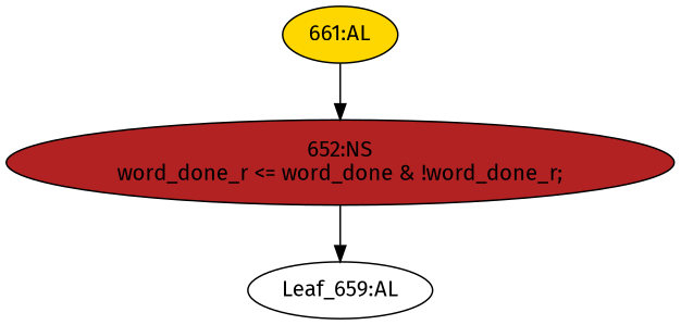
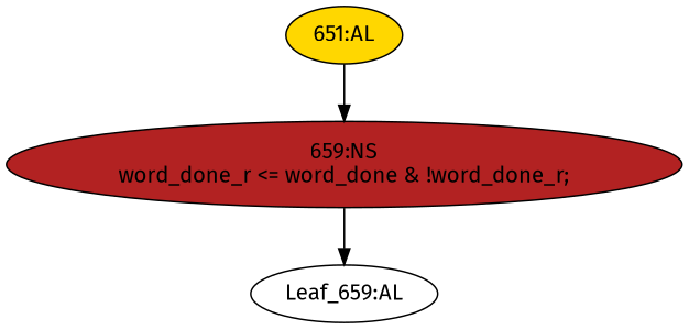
  strict digraph {
    fontname="Fira Sans"
    node [fontname="Fira Sans" style=filled]
    edge [cond="[]" fontname="Fira Sans" lineno=None]
-   n1 [ast="<pyverilog.vparser.ast.Always object at 0x7fa020e2fa50>" clk_sens=True fillcolor=gold label="661:AL" sens="['clk']" statements="[]" typ=Always use_var="['word_done', 'word_done_r']"]
-   n2 [ast="<pyverilog.vparser.ast.NonblockingSubstitution object at 0x7fa020e2fb50>" fillcolor=firebrick label="652:NS\nword_done_r <= word_done & !word_done_r;" statements="[<pyverilog.vparser.ast.NonblockingSubstitution object at 0x7fa020e2fb50>]" typ=NonblockingSubstitution]
+   n1 [ast="<pyverilog.vparser.ast.Always object at 0x7fa020e2fa50>" clk_sens=True fillcolor=gold label="651:AL" sens="['clk']" statements="[]" typ=Always use_var="['word_done', 'word_done_r']"]
+   n2 [ast="<pyverilog.vparser.ast.NonblockingSubstitution object at 0x7fa020e2fb50>" fillcolor=firebrick label="659:NS\nword_done_r <= word_done & !word_done_r;" statements="[<pyverilog.vparser.ast.NonblockingSubstitution object at 0x7fa020e2fb50>]" typ=NonblockingSubstitution]
    n3 [def_var="['word_done_r']" label="Leaf_659:AL" style=""]
    n1 -> n2
    n2 -> n3
  }
